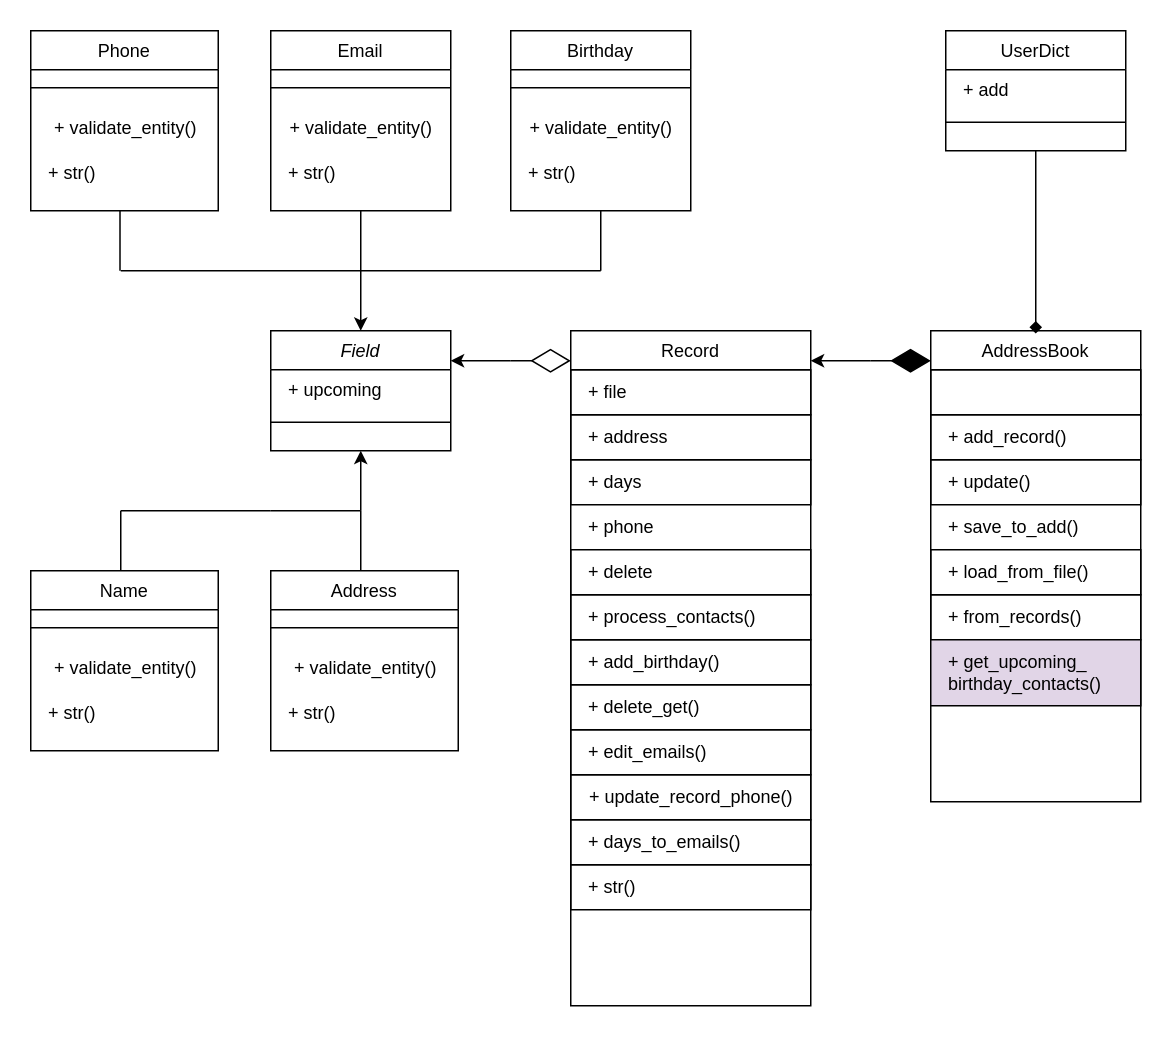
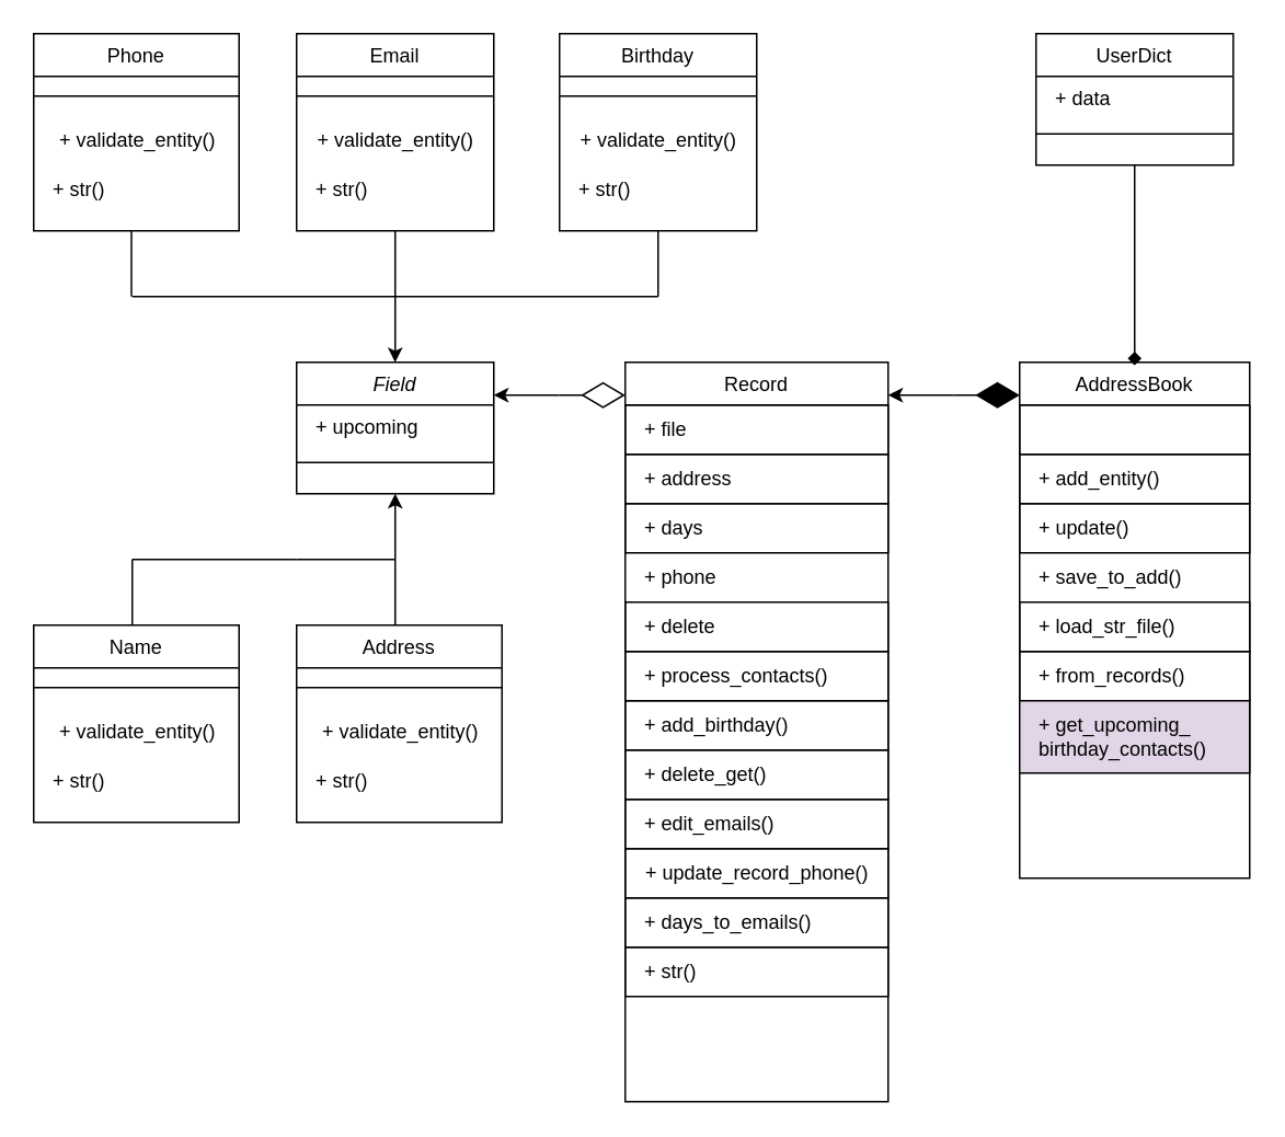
  <mxCell id="0" />
  <mxCell id="1" parent="0" />
  <mxCell id="2" value="Field" style="swimlane;fontStyle=2;align=center;verticalAlign=top;childLayout=stackLayout;horizontal=1;startSize=26;horizontalStack=0;resizeParent=1;resizeLast=0;collapsible=1;marginBottom=0;rounded=0;shadow=0;strokeWidth=1;" parent="1" vertex="1"><mxGeometry x="180" y="220" width="120" height="80" as="geometry"><mxRectangle x="120" y="320" width="160" height="26" as="alternateBounds" /></mxGeometry></mxCell>
  <mxCell id="3" value="+ upcoming" style="text;align=left;verticalAlign=top;spacingLeft=10;spacingRight=4;overflow=hidden;rotatable=0;points=[[0,0.5],[1,0.5]];portConstraint=eastwest;rounded=0;shadow=0;html=0;" parent="2" vertex="1"><mxGeometry y="26" width="120" height="26" as="geometry" /></mxCell>
  <mxCell id="4" value="" style="line;html=1;strokeWidth=1;align=left;verticalAlign=middle;spacingTop=-1;spacingLeft=3;spacingRight=3;rotatable=0;labelPosition=right;points=[];portConstraint=eastwest;" parent="2" vertex="1"><mxGeometry y="52" width="120" height="18" as="geometry" /></mxCell>
  <mxCell id="5" value="" style="endArrow=none;html=1;rounded=0;" parent="1" edge="1"><mxGeometry width="50" height="50" relative="1" as="geometry"><mxPoint x="80" y="180" as="sourcePoint" /><mxPoint x="400" y="180" as="targetPoint" /></mxGeometry></mxCell>
  <mxCell id="6" value="" style="endArrow=none;html=1;rounded=0;entryX=0.5;entryY=1;entryDx=0;entryDy=0;" parent="1" edge="1"><mxGeometry width="50" height="50" relative="1" as="geometry"><mxPoint x="79.5" y="180" as="sourcePoint" /><mxPoint x="79.5" y="140" as="targetPoint" /></mxGeometry></mxCell>
  <mxCell id="7" value="" style="endArrow=none;html=1;rounded=0;entryX=0.5;entryY=1;entryDx=0;entryDy=0;" parent="1" target="14" edge="1"><mxGeometry width="50" height="50" relative="1" as="geometry"><mxPoint x="240" y="180" as="sourcePoint" /><mxPoint x="180" y="140" as="targetPoint" /></mxGeometry></mxCell>
  <mxCell id="8" value="" style="endArrow=none;html=1;rounded=0;entryX=0.5;entryY=1;entryDx=0;entryDy=0;" parent="1" target="22" edge="1"><mxGeometry width="50" height="50" relative="1" as="geometry"><mxPoint x="400" y="180" as="sourcePoint" /><mxPoint x="370" y="150" as="targetPoint" /></mxGeometry></mxCell>
  <mxCell id="9" value="" style="endArrow=none;html=1;rounded=0;" parent="1" edge="1"><mxGeometry width="50" height="50" relative="1" as="geometry"><mxPoint x="240" y="340" as="sourcePoint" /><mxPoint x="180" y="340" as="targetPoint" /></mxGeometry></mxCell>
  <mxCell id="10" value="" style="endArrow=classic;html=1;rounded=0;entryX=0.5;entryY=0;entryDx=0;entryDy=0;" parent="1" target="2" edge="1"><mxGeometry width="50" height="50" relative="1" as="geometry"><mxPoint x="240" y="180" as="sourcePoint" /><mxPoint x="420" y="230" as="targetPoint" /></mxGeometry></mxCell>
  <mxCell id="11" value="" style="endArrow=classic;html=1;rounded=0;entryX=0.5;entryY=1;entryDx=0;entryDy=0;" parent="1" target="2" edge="1"><mxGeometry width="50" height="50" relative="1" as="geometry"><mxPoint x="240" y="340" as="sourcePoint" /><mxPoint x="420" y="230" as="targetPoint" /></mxGeometry></mxCell>
  <mxCell id="12" value="" style="endArrow=none;html=1;rounded=0;exitX=0.5;exitY=0;exitDx=0;exitDy=0;" parent="1" edge="1"><mxGeometry width="50" height="50" relative="1" as="geometry"><mxPoint x="80" y="380" as="sourcePoint" /><mxPoint x="80" y="340" as="targetPoint" /></mxGeometry></mxCell>
  <mxCell id="13" value="" style="endArrow=none;html=1;rounded=0;" parent="1" edge="1"><mxGeometry width="50" height="50" relative="1" as="geometry"><mxPoint x="80" y="340" as="sourcePoint" /><mxPoint x="180" y="340" as="targetPoint" /></mxGeometry></mxCell>
  <mxCell id="14" value="Email&#10;" style="swimlane;fontStyle=0;align=center;verticalAlign=top;childLayout=stackLayout;horizontal=1;startSize=26;horizontalStack=0;resizeParent=1;resizeLast=0;collapsible=1;marginBottom=0;rounded=0;shadow=0;strokeWidth=1;" parent="1" vertex="1"><mxGeometry x="180" y="20" width="120" height="120" as="geometry"><mxRectangle x="130" y="380" width="160" height="26" as="alternateBounds" /></mxGeometry></mxCell>
  <mxCell id="15" value="" style="line;html=1;strokeWidth=1;align=left;verticalAlign=middle;spacingTop=-1;spacingLeft=3;spacingRight=3;rotatable=0;labelPosition=right;points=[];portConstraint=eastwest;" parent="14" vertex="1"><mxGeometry y="26" width="120" height="24" as="geometry" /></mxCell>
  <mxCell id="16" value="&lt;div align=&quot;center&quot;&gt;+ validate_entity()&lt;/div&gt;" style="text;html=1;align=center;verticalAlign=middle;resizable=0;points=[];autosize=1;strokeColor=none;fillColor=none;" parent="14" vertex="1"><mxGeometry y="50" width="120" height="30" as="geometry" /></mxCell>
  <mxCell id="17" value="+ str()" style="text;html=1;align=left;verticalAlign=middle;resizable=0;points=[];autosize=1;strokeColor=none;fillColor=none;container=0;spacingLeft=10;" parent="14" vertex="1"><mxGeometry y="80" width="120" height="30" as="geometry" /></mxCell>
  <mxCell id="18" value="Phone" style="swimlane;fontStyle=0;align=center;verticalAlign=top;childLayout=stackLayout;horizontal=1;startSize=26;horizontalStack=0;resizeParent=1;resizeLast=0;collapsible=1;marginBottom=0;rounded=0;shadow=0;strokeWidth=1;" parent="1" vertex="1"><mxGeometry x="20" y="20" width="125" height="120" as="geometry"><mxRectangle x="130" y="380" width="160" height="26" as="alternateBounds" /></mxGeometry></mxCell>
  <mxCell id="19" value="" style="line;html=1;strokeWidth=1;align=left;verticalAlign=middle;spacingTop=-1;spacingLeft=3;spacingRight=3;rotatable=0;labelPosition=right;points=[];portConstraint=eastwest;" parent="18" vertex="1"><mxGeometry y="26" width="125" height="24" as="geometry" /></mxCell>
  <mxCell id="20" value="&lt;div align=&quot;center&quot;&gt;+ validate_entity()&lt;/div&gt;" style="text;html=1;align=center;verticalAlign=middle;resizable=0;points=[];autosize=1;strokeColor=none;fillColor=none;" parent="18" vertex="1"><mxGeometry y="50" width="125" height="30" as="geometry" /></mxCell>
  <mxCell id="21" value="+ str()" style="text;html=1;align=left;verticalAlign=middle;resizable=0;points=[];autosize=1;strokeColor=none;fillColor=none;container=0;spacingLeft=10;" parent="18" vertex="1"><mxGeometry y="80" width="125" height="30" as="geometry" /></mxCell>
  <mxCell id="22" value="Birthday" style="swimlane;fontStyle=0;align=center;verticalAlign=top;childLayout=stackLayout;horizontal=1;startSize=26;horizontalStack=0;resizeParent=1;resizeLast=0;collapsible=1;marginBottom=0;rounded=0;shadow=0;strokeWidth=1;strokeColor=default;" parent="1" vertex="1"><mxGeometry x="340" y="20" width="120" height="120" as="geometry"><mxRectangle x="130" y="380" width="160" height="26" as="alternateBounds" /></mxGeometry></mxCell>
  <mxCell id="23" value="" style="line;html=1;strokeWidth=1;align=left;verticalAlign=middle;spacingTop=-1;spacingLeft=3;spacingRight=3;rotatable=0;labelPosition=right;points=[];portConstraint=eastwest;" parent="22" vertex="1"><mxGeometry y="26" width="120" height="24" as="geometry" /></mxCell>
  <mxCell id="24" value="&lt;div align=&quot;center&quot;&gt;+ validate_entity()&lt;/div&gt;" style="text;html=1;align=center;verticalAlign=middle;resizable=0;points=[];autosize=1;strokeColor=none;fillColor=none;" parent="22" vertex="1"><mxGeometry y="50" width="120" height="30" as="geometry" /></mxCell>
  <mxCell id="25" value="+ str()" style="text;html=1;align=left;verticalAlign=middle;resizable=0;points=[];autosize=1;strokeColor=none;fillColor=none;container=0;spacingLeft=10;" parent="22" vertex="1"><mxGeometry y="80" width="120" height="30" as="geometry" /></mxCell>
  <mxCell id="26" value="" style="endArrow=none;html=1;rounded=0;exitX=0.5;exitY=0;exitDx=0;exitDy=0;" parent="1" edge="1"><mxGeometry width="50" height="50" relative="1" as="geometry"><mxPoint x="240" y="380" as="sourcePoint" /><mxPoint x="240" y="340" as="targetPoint" /></mxGeometry></mxCell>
  <mxCell id="27" value="AddressBook" style="swimlane;align=center;verticalAlign=top;childLayout=stackLayout;horizontal=1;startSize=26;horizontalStack=0;resizeParent=1;resizeLast=0;collapsible=1;marginBottom=0;rounded=0;shadow=0;strokeWidth=1;strokeColor=default;fontStyle=0" parent="1" vertex="1"><mxGeometry x="620" y="220" width="140" height="314" as="geometry"><mxRectangle x="130" y="380" width="160" height="26" as="alternateBounds" /></mxGeometry></mxCell>
  <mxCell id="28" value="&lt;div&gt;&amp;nbsp;&lt;br&gt;&lt;/div&gt;" style="text;html=1;align=left;verticalAlign=middle;resizable=0;points=[];autosize=1;strokeColor=default;fillColor=none;spacingTop=0;spacingLeft=10;" parent="27" vertex="1"><mxGeometry y="26" width="140" height="30" as="geometry" /></mxCell>
- <mxCell id="29" value="+ add_record()" style="text;html=1;align=left;verticalAlign=middle;resizable=0;points=[];autosize=1;strokeColor=default;fillColor=none;spacingLeft=10;" parent="27" vertex="1"><mxGeometry y="56" width="140" height="30" as="geometry" /></mxCell>
+ <mxCell id="29" value="+ add_entity()" style="text;html=1;align=left;verticalAlign=middle;resizable=0;points=[];autosize=1;strokeColor=default;fillColor=none;spacingLeft=10;" parent="27" vertex="1"><mxGeometry y="56" width="140" height="30" as="geometry" /></mxCell>
  <mxCell id="30" value="+ update()" style="text;html=1;align=left;verticalAlign=middle;resizable=0;points=[];autosize=1;strokeColor=default;fillColor=none;spacingLeft=10;" parent="27" vertex="1"><mxGeometry y="86" width="140" height="30" as="geometry" /></mxCell>
  <mxCell id="31" value="+ save_to_add()" style="text;html=1;align=left;verticalAlign=middle;resizable=0;points=[];autosize=1;strokeColor=none;fillColor=none;spacingLeft=10;" parent="27" vertex="1"><mxGeometry y="116" width="140" height="30" as="geometry" /></mxCell>
- <mxCell id="32" value="+ load_from_file()" style="text;html=1;align=left;verticalAlign=middle;resizable=0;points=[];autosize=1;strokeColor=default;fillColor=none;spacingLeft=10;" parent="27" vertex="1"><mxGeometry y="146" width="140" height="30" as="geometry" /></mxCell>
+ <mxCell id="32" value="+ load_str_file()" style="text;html=1;align=left;verticalAlign=middle;resizable=0;points=[];autosize=1;strokeColor=default;fillColor=none;spacingLeft=10;" parent="27" vertex="1"><mxGeometry y="146" width="140" height="30" as="geometry" /></mxCell>
  <mxCell id="33" value="&lt;div align=&quot;left&quot;&gt;+ from_records()&lt;/div&gt;" style="text;html=1;align=left;verticalAlign=middle;resizable=0;points=[];autosize=1;strokeColor=default;fillColor=none;spacingLeft=10;" parent="27" vertex="1"><mxGeometry y="176" width="140" height="30" as="geometry" /></mxCell>
  <mxCell id="34" value="&lt;div&gt;+ get_upcoming_&lt;/div&gt;&lt;div&gt;birthday_contacts()&lt;/div&gt;" style="html=1;whiteSpace=wrap;align=left;spacingLeft=10;fillColor=#e1d5e7;" parent="27" vertex="1"><mxGeometry y="206" width="140" height="44" as="geometry" /></mxCell>
  <mxCell id="35" value="" style="line;html=1;strokeWidth=1;align=left;verticalAlign=middle;spacingTop=-1;spacingLeft=3;spacingRight=3;rotatable=0;labelPosition=right;points=[];portConstraint=eastwest;strokeColor=none;" parent="27" vertex="1"><mxGeometry y="250" width="140" height="64" as="geometry" /></mxCell>
  <mxCell id="36" value="UserDict" style="swimlane;fontStyle=0;align=center;verticalAlign=top;childLayout=stackLayout;horizontal=1;startSize=26;horizontalStack=0;resizeParent=1;resizeLast=0;collapsible=1;marginBottom=0;rounded=0;shadow=0;strokeWidth=1;" parent="1" vertex="1"><mxGeometry x="630" y="20" width="120" height="80" as="geometry"><mxRectangle x="120" y="320" width="160" height="26" as="alternateBounds" /></mxGeometry></mxCell>
- <mxCell id="37" value="+ add" style="text;align=left;verticalAlign=top;spacingLeft=10;spacingRight=4;overflow=hidden;rotatable=0;points=[[0,0.5],[1,0.5]];portConstraint=eastwest;rounded=0;shadow=0;html=0;" parent="36" vertex="1"><mxGeometry y="26" width="120" height="26" as="geometry" /></mxCell>
+ <mxCell id="37" value="+ data" style="text;align=left;verticalAlign=top;spacingLeft=10;spacingRight=4;overflow=hidden;rotatable=0;points=[[0,0.5],[1,0.5]];portConstraint=eastwest;rounded=0;shadow=0;html=0;" parent="36" vertex="1"><mxGeometry y="26" width="120" height="26" as="geometry" /></mxCell>
  <mxCell id="38" value="" style="line;html=1;strokeWidth=1;align=left;verticalAlign=middle;spacingTop=-1;spacingLeft=3;spacingRight=3;rotatable=0;labelPosition=right;points=[];portConstraint=eastwest;" parent="36" vertex="1"><mxGeometry y="52" width="120" height="18" as="geometry" /></mxCell>
  <mxCell id="39" value="Record" style="swimlane;align=center;verticalAlign=top;childLayout=stackLayout;horizontal=1;startSize=26;horizontalStack=0;resizeParent=1;resizeLast=0;collapsible=1;marginBottom=0;rounded=0;shadow=0;strokeWidth=1;strokeColor=default;fontStyle=0" parent="1" vertex="1"><mxGeometry x="380" y="220" width="160" height="450" as="geometry"><mxRectangle x="130" y="380" width="160" height="26" as="alternateBounds" /></mxGeometry></mxCell>
  <mxCell id="40" value="&lt;div&gt;+ file&lt;/div&gt;" style="text;html=1;align=left;verticalAlign=middle;resizable=0;points=[];autosize=1;strokeColor=default;fillColor=none;spacingTop=0;spacingLeft=10;" parent="39" vertex="1"><mxGeometry y="26" width="160" height="30" as="geometry" /></mxCell>
  <mxCell id="41" value="+ address" style="text;html=1;align=left;verticalAlign=middle;resizable=0;points=[];autosize=1;strokeColor=default;fillColor=none;spacingLeft=10;" parent="39" vertex="1"><mxGeometry y="56" width="160" height="30" as="geometry" /></mxCell>
  <mxCell id="42" value="+ days" style="text;html=1;align=left;verticalAlign=middle;resizable=0;points=[];autosize=1;strokeColor=default;fillColor=none;spacingLeft=10;" parent="39" vertex="1"><mxGeometry y="86" width="160" height="30" as="geometry" /></mxCell>
  <mxCell id="43" value="+ phone" style="text;html=1;align=left;verticalAlign=middle;resizable=0;points=[];autosize=1;strokeColor=none;fillColor=none;spacingLeft=10;" parent="39" vertex="1"><mxGeometry y="116" width="160" height="30" as="geometry" /></mxCell>
  <mxCell id="44" value="+ delete" style="text;html=1;align=left;verticalAlign=middle;resizable=0;points=[];autosize=1;strokeColor=default;fillColor=none;spacingLeft=10;" parent="39" vertex="1"><mxGeometry y="146" width="160" height="30" as="geometry" /></mxCell>
  <mxCell id="45" value="&lt;div align=&quot;left&quot;&gt;+ process_contacts()&lt;/div&gt;" style="text;html=1;align=left;verticalAlign=middle;resizable=0;points=[];autosize=1;strokeColor=default;fillColor=none;spacingLeft=10;" parent="39" vertex="1"><mxGeometry y="176" width="160" height="30" as="geometry" /></mxCell>
  <mxCell id="46" value="+ add_birthday()" style="text;html=1;align=left;verticalAlign=middle;resizable=0;points=[];autosize=1;strokeColor=default;fillColor=none;spacingLeft=10;" parent="39" vertex="1"><mxGeometry y="206" width="160" height="30" as="geometry" /></mxCell>
  <mxCell id="47" value="+ delete_get()" style="text;html=1;align=left;verticalAlign=middle;resizable=0;points=[];autosize=1;strokeColor=default;fillColor=none;spacingLeft=10;" parent="39" vertex="1"><mxGeometry y="236" width="160" height="30" as="geometry" /></mxCell>
  <mxCell id="48" value="+ edit_emails()" style="text;html=1;align=left;verticalAlign=middle;resizable=0;points=[];autosize=1;strokeColor=default;fillColor=none;spacingLeft=10;" parent="39" vertex="1"><mxGeometry y="266" width="160" height="30" as="geometry" /></mxCell>
  <mxCell id="49" value="&lt;div&gt;+ update_record_phone()&lt;/div&gt;" style="text;html=1;align=center;verticalAlign=middle;resizable=0;points=[];autosize=1;strokeColor=default;fillColor=none;" parent="39" vertex="1"><mxGeometry y="296" width="160" height="30" as="geometry" /></mxCell>
  <mxCell id="50" value="+ days_to_emails()" style="text;html=1;align=left;verticalAlign=middle;resizable=0;points=[];autosize=1;strokeColor=default;fillColor=none;spacingLeft=10;" parent="39" vertex="1"><mxGeometry y="326" width="160" height="30" as="geometry" /></mxCell>
  <mxCell id="51" value="+ str()" style="text;html=1;align=left;verticalAlign=middle;resizable=0;points=[];autosize=1;strokeColor=default;fillColor=none;container=0;spacingLeft=10;" parent="39" vertex="1"><mxGeometry y="356" width="160" height="30" as="geometry" /></mxCell>
  <mxCell id="52" value="" style="line;html=1;strokeWidth=1;align=left;verticalAlign=middle;spacingTop=-1;spacingLeft=3;spacingRight=3;rotatable=0;labelPosition=right;points=[];portConstraint=eastwest;strokeColor=none;" parent="39" vertex="1"><mxGeometry y="386" width="160" height="64" as="geometry" /></mxCell>
  <mxCell id="53" value="" style="endArrow=diamond;html=1;rounded=0;exitX=0.5;exitY=1;exitDx=0;exitDy=0;entryX=0.5;entryY=0.006;entryDx=0;entryDy=0;entryPerimeter=0;" parent="1" source="36" target="27" edge="1"><mxGeometry width="50" height="50" relative="1" as="geometry"><mxPoint x="660" y="180" as="sourcePoint" /><mxPoint x="700" y="220" as="targetPoint" /></mxGeometry></mxCell>
  <mxCell id="54" value="" style="endArrow=diamondThin;endFill=1;endSize=24;html=1;rounded=0;" parent="1" edge="1"><mxGeometry width="160" relative="1" as="geometry"><mxPoint x="580" y="240" as="sourcePoint" /><mxPoint x="620" y="240" as="targetPoint" /></mxGeometry></mxCell>
  <mxCell id="55" value="" style="endArrow=diamondThin;endFill=0;endSize=24;html=1;rounded=0;" parent="1" edge="1"><mxGeometry width="160" relative="1" as="geometry"><mxPoint x="340" y="240" as="sourcePoint" /><mxPoint x="380" y="240" as="targetPoint" /></mxGeometry></mxCell>
  <mxCell id="56" value="" style="endArrow=classic;html=1;rounded=0;entryX=1;entryY=0.25;entryDx=0;entryDy=0;" parent="1" target="2" edge="1"><mxGeometry width="50" height="50" relative="1" as="geometry"><mxPoint x="340" y="240" as="sourcePoint" /><mxPoint x="420" y="270" as="targetPoint" /></mxGeometry></mxCell>
  <mxCell id="57" value="" style="endArrow=classic;html=1;rounded=0;entryX=1;entryY=0.25;entryDx=0;entryDy=0;" parent="1" edge="1"><mxGeometry width="50" height="50" relative="1" as="geometry"><mxPoint x="580" y="240" as="sourcePoint" /><mxPoint x="540" y="240" as="targetPoint" /></mxGeometry></mxCell>
  <mxCell id="58" value="Name" style="swimlane;fontStyle=0;align=center;verticalAlign=top;childLayout=stackLayout;horizontal=1;startSize=26;horizontalStack=0;resizeParent=1;resizeLast=0;collapsible=1;marginBottom=0;rounded=0;shadow=0;strokeWidth=1;" vertex="1" parent="1"><mxGeometry x="20" y="380" width="125" height="120" as="geometry"><mxRectangle x="130" y="380" width="160" height="26" as="alternateBounds" /></mxGeometry></mxCell>
  <mxCell id="59" value="" style="line;html=1;strokeWidth=1;align=left;verticalAlign=middle;spacingTop=-1;spacingLeft=3;spacingRight=3;rotatable=0;labelPosition=right;points=[];portConstraint=eastwest;" vertex="1" parent="58"><mxGeometry y="26" width="125" height="24" as="geometry" /></mxCell>
  <mxCell id="60" value="&lt;div align=&quot;center&quot;&gt;+ validate_entity()&lt;/div&gt;" style="text;html=1;align=center;verticalAlign=middle;resizable=0;points=[];autosize=1;strokeColor=none;fillColor=none;" vertex="1" parent="58"><mxGeometry y="50" width="125" height="30" as="geometry" /></mxCell>
  <mxCell id="61" value="+ str()" style="text;html=1;align=left;verticalAlign=middle;resizable=0;points=[];autosize=1;strokeColor=none;fillColor=none;container=0;spacingLeft=10;" vertex="1" parent="58"><mxGeometry y="80" width="125" height="30" as="geometry" /></mxCell>
  <mxCell id="62" value="Address" style="swimlane;fontStyle=0;align=center;verticalAlign=top;childLayout=stackLayout;horizontal=1;startSize=26;horizontalStack=0;resizeParent=1;resizeLast=0;collapsible=1;marginBottom=0;rounded=0;shadow=0;strokeWidth=1;" vertex="1" parent="1"><mxGeometry x="180" y="380" width="125" height="120" as="geometry"><mxRectangle x="130" y="380" width="160" height="26" as="alternateBounds" /></mxGeometry></mxCell>
  <mxCell id="63" value="" style="line;html=1;strokeWidth=1;align=left;verticalAlign=middle;spacingTop=-1;spacingLeft=3;spacingRight=3;rotatable=0;labelPosition=right;points=[];portConstraint=eastwest;" vertex="1" parent="62"><mxGeometry y="26" width="125" height="24" as="geometry" /></mxCell>
  <mxCell id="64" value="&lt;div align=&quot;center&quot;&gt;+ validate_entity()&lt;/div&gt;" style="text;html=1;align=center;verticalAlign=middle;resizable=0;points=[];autosize=1;strokeColor=none;fillColor=none;" vertex="1" parent="62"><mxGeometry y="50" width="125" height="30" as="geometry" /></mxCell>
  <mxCell id="65" value="+ str()" style="text;html=1;align=left;verticalAlign=middle;resizable=0;points=[];autosize=1;strokeColor=none;fillColor=none;container=0;spacingLeft=10;" vertex="1" parent="62"><mxGeometry y="80" width="125" height="30" as="geometry" /></mxCell>
